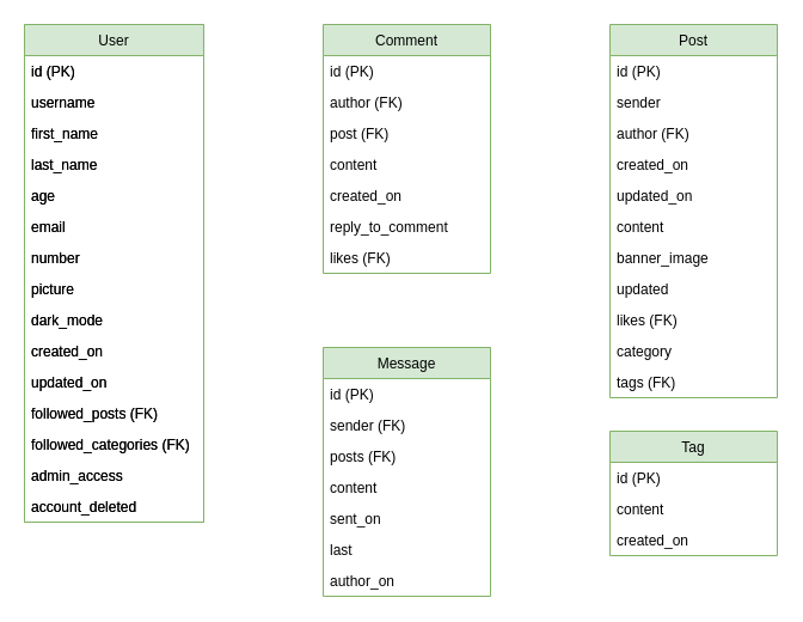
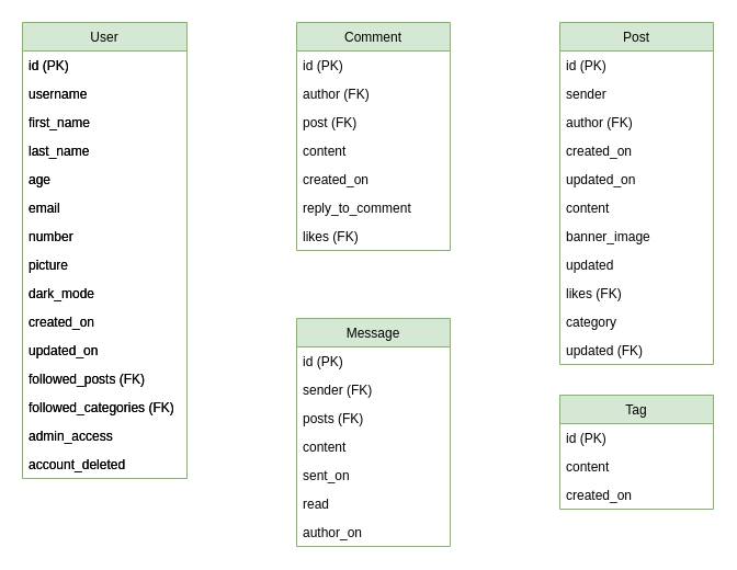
  <mxCell id="0" />
  <mxCell id="1" parent="0" />
  <mxCell id="2" value="User" style="swimlane;fontStyle=0;childLayout=stackLayout;horizontal=1;startSize=26;horizontalStack=0;resizeParent=1;resizeParentMax=0;resizeLast=0;collapsible=1;marginBottom=0;labelBackgroundColor=none;fillColor=#d5e8d4;strokeColor=#82b366;" vertex="1" parent="1"><mxGeometry width="150" height="416" as="geometry" x="20" y="20" /></mxCell>
  <mxCell id="3" value="id (PK)" style="text;strokeColor=none;fillColor=none;align=left;verticalAlign=top;spacingLeft=4;spacingRight=4;overflow=hidden;rotatable=0;points=[[0,0.5],[1,0.5]];portConstraint=eastwest;labelBackgroundColor=none;" vertex="1" parent="2"><mxGeometry y="26" width="150" height="26" as="geometry" /></mxCell>
  <mxCell id="4" value="username" style="text;strokeColor=none;fillColor=none;align=left;verticalAlign=top;spacingLeft=4;spacingRight=4;overflow=hidden;rotatable=0;points=[[0,0.5],[1,0.5]];portConstraint=eastwest;labelBackgroundColor=none;" vertex="1" parent="2"><mxGeometry y="52" width="150" height="26" as="geometry" /></mxCell>
  <mxCell id="5" value="first_name" style="text;strokeColor=none;fillColor=none;align=left;verticalAlign=top;spacingLeft=4;spacingRight=4;overflow=hidden;rotatable=0;points=[[0,0.5],[1,0.5]];portConstraint=eastwest;labelBackgroundColor=none;" vertex="1" parent="2"><mxGeometry y="78" width="150" height="26" as="geometry" /></mxCell>
  <mxCell id="6" value="last_name" style="text;strokeColor=none;fillColor=none;align=left;verticalAlign=top;spacingLeft=4;spacingRight=4;overflow=hidden;rotatable=0;points=[[0,0.5],[1,0.5]];portConstraint=eastwest;labelBackgroundColor=none;" vertex="1" parent="2"><mxGeometry y="104" width="150" height="26" as="geometry" /></mxCell>
  <mxCell id="7" value="age" style="text;strokeColor=none;fillColor=none;align=left;verticalAlign=top;spacingLeft=4;spacingRight=4;overflow=hidden;rotatable=0;points=[[0,0.5],[1,0.5]];portConstraint=eastwest;labelBackgroundColor=none;" vertex="1" parent="2"><mxGeometry y="130" width="150" height="26" as="geometry" /></mxCell>
  <mxCell id="8" value="email" style="text;strokeColor=none;fillColor=none;align=left;verticalAlign=top;spacingLeft=4;spacingRight=4;overflow=hidden;rotatable=0;points=[[0,0.5],[1,0.5]];portConstraint=eastwest;labelBackgroundColor=none;" vertex="1" parent="2"><mxGeometry y="156" width="150" height="26" as="geometry" /></mxCell>
  <mxCell id="9" value="number" style="text;strokeColor=none;fillColor=none;align=left;verticalAlign=top;spacingLeft=4;spacingRight=4;overflow=hidden;rotatable=0;points=[[0,0.5],[1,0.5]];portConstraint=eastwest;labelBackgroundColor=none;" vertex="1" parent="2"><mxGeometry y="182" width="150" height="26" as="geometry" /></mxCell>
  <mxCell id="10" value="picture" style="text;strokeColor=none;fillColor=none;align=left;verticalAlign=top;spacingLeft=4;spacingRight=4;overflow=hidden;rotatable=0;points=[[0,0.5],[1,0.5]];portConstraint=eastwest;labelBackgroundColor=none;" vertex="1" parent="2"><mxGeometry y="208" width="150" height="26" as="geometry" /></mxCell>
  <mxCell id="11" value="dark_mode" style="text;strokeColor=none;fillColor=none;align=left;verticalAlign=top;spacingLeft=4;spacingRight=4;overflow=hidden;rotatable=0;points=[[0,0.5],[1,0.5]];portConstraint=eastwest;labelBackgroundColor=none;" vertex="1" parent="2"><mxGeometry y="234" width="150" height="26" as="geometry" /></mxCell>
  <mxCell id="12" value="created_on" style="text;strokeColor=none;fillColor=none;align=left;verticalAlign=top;spacingLeft=4;spacingRight=4;overflow=hidden;rotatable=0;points=[[0,0.5],[1,0.5]];portConstraint=eastwest;labelBackgroundColor=none;" vertex="1" parent="2"><mxGeometry y="260" width="150" height="26" as="geometry" /></mxCell>
  <mxCell id="13" value="updated_on" style="text;strokeColor=none;fillColor=none;align=left;verticalAlign=top;spacingLeft=4;spacingRight=4;overflow=hidden;rotatable=0;points=[[0,0.5],[1,0.5]];portConstraint=eastwest;labelBackgroundColor=none;" vertex="1" parent="2"><mxGeometry y="286" width="150" height="26" as="geometry" /></mxCell>
  <mxCell id="14" value="followed_posts (FK)" style="text;strokeColor=none;fillColor=none;align=left;verticalAlign=top;spacingLeft=4;spacingRight=4;overflow=hidden;rotatable=0;points=[[0,0.5],[1,0.5]];portConstraint=eastwest;labelBackgroundColor=none;" vertex="1" parent="2"><mxGeometry y="312" width="150" height="26" as="geometry" /></mxCell>
  <mxCell id="15" value="followed_categories (FK)" style="text;strokeColor=none;fillColor=none;align=left;verticalAlign=top;spacingLeft=4;spacingRight=4;overflow=hidden;rotatable=0;points=[[0,0.5],[1,0.5]];portConstraint=eastwest;labelBackgroundColor=none;" vertex="1" parent="2"><mxGeometry y="338" width="150" height="26" as="geometry" /></mxCell>
  <mxCell id="16" value="admin_access" style="text;strokeColor=none;fillColor=none;align=left;verticalAlign=top;spacingLeft=4;spacingRight=4;overflow=hidden;rotatable=0;points=[[0,0.5],[1,0.5]];portConstraint=eastwest;labelBackgroundColor=none;" vertex="1" parent="2"><mxGeometry y="364" width="150" height="26" as="geometry" /></mxCell>
  <mxCell id="17" value="account_deleted" style="text;strokeColor=none;fillColor=none;align=left;verticalAlign=top;spacingLeft=4;spacingRight=4;overflow=hidden;rotatable=0;points=[[0,0.5],[1,0.5]];portConstraint=eastwest;labelBackgroundColor=none;" vertex="1" parent="2"><mxGeometry y="390" width="150" height="26" as="geometry" /></mxCell>
  <mxCell id="18" value="Post" style="swimlane;fontStyle=0;childLayout=stackLayout;horizontal=1;startSize=26;horizontalStack=0;resizeParent=1;resizeParentMax=0;resizeLast=0;collapsible=1;marginBottom=0;labelBackgroundColor=none;fillColor=#d5e8d4;strokeColor=#82b366;" vertex="1" parent="1"><mxGeometry x="510" width="140" height="312" as="geometry" y="20" /></mxCell>
  <mxCell id="19" value="id (PK)" style="text;strokeColor=none;fillColor=none;align=left;verticalAlign=top;spacingLeft=4;spacingRight=4;overflow=hidden;rotatable=0;points=[[0,0.5],[1,0.5]];portConstraint=eastwest;labelBackgroundColor=none;" vertex="1" parent="18"><mxGeometry y="26" width="140" height="26" as="geometry" /></mxCell>
  <mxCell id="20" value="sender" style="text;strokeColor=none;fillColor=none;align=left;verticalAlign=top;spacingLeft=4;spacingRight=4;overflow=hidden;rotatable=0;points=[[0,0.5],[1,0.5]];portConstraint=eastwest;labelBackgroundColor=none;" vertex="1" parent="18"><mxGeometry y="52" width="140" height="26" as="geometry" /></mxCell>
  <mxCell id="21" value="author (FK)" style="text;strokeColor=none;fillColor=none;align=left;verticalAlign=top;spacingLeft=4;spacingRight=4;overflow=hidden;rotatable=0;points=[[0,0.5],[1,0.5]];portConstraint=eastwest;labelBackgroundColor=none;" vertex="1" parent="18"><mxGeometry y="78" width="140" height="26" as="geometry" /></mxCell>
  <mxCell id="22" value="created_on" style="text;strokeColor=none;fillColor=none;align=left;verticalAlign=top;spacingLeft=4;spacingRight=4;overflow=hidden;rotatable=0;points=[[0,0.5],[1,0.5]];portConstraint=eastwest;labelBackgroundColor=none;" vertex="1" parent="18"><mxGeometry y="104" width="140" height="26" as="geometry" /></mxCell>
  <mxCell id="23" value="updated_on" style="text;strokeColor=none;fillColor=none;align=left;verticalAlign=top;spacingLeft=4;spacingRight=4;overflow=hidden;rotatable=0;points=[[0,0.5],[1,0.5]];portConstraint=eastwest;labelBackgroundColor=none;" vertex="1" parent="18"><mxGeometry y="130" width="140" height="26" as="geometry" /></mxCell>
  <mxCell id="24" value="content" style="text;strokeColor=none;fillColor=none;align=left;verticalAlign=top;spacingLeft=4;spacingRight=4;overflow=hidden;rotatable=0;points=[[0,0.5],[1,0.5]];portConstraint=eastwest;labelBackgroundColor=none;" vertex="1" parent="18"><mxGeometry y="156" width="140" height="26" as="geometry" /></mxCell>
  <mxCell id="25" value="banner_image" style="text;strokeColor=none;fillColor=none;align=left;verticalAlign=top;spacingLeft=4;spacingRight=4;overflow=hidden;rotatable=0;points=[[0,0.5],[1,0.5]];portConstraint=eastwest;labelBackgroundColor=none;" vertex="1" parent="18"><mxGeometry y="182" width="140" height="26" as="geometry" /></mxCell>
  <mxCell id="26" value="updated" style="text;strokeColor=none;fillColor=none;align=left;verticalAlign=top;spacingLeft=4;spacingRight=4;overflow=hidden;rotatable=0;points=[[0,0.5],[1,0.5]];portConstraint=eastwest;labelBackgroundColor=none;" vertex="1" parent="18"><mxGeometry y="208" width="140" height="26" as="geometry" /></mxCell>
  <mxCell id="27" value="likes (FK)" style="text;strokeColor=none;fillColor=none;align=left;verticalAlign=top;spacingLeft=4;spacingRight=4;overflow=hidden;rotatable=0;points=[[0,0.5],[1,0.5]];portConstraint=eastwest;labelBackgroundColor=none;" vertex="1" parent="18"><mxGeometry y="234" width="140" height="26" as="geometry" /></mxCell>
  <mxCell id="28" value="category" style="text;strokeColor=none;fillColor=none;align=left;verticalAlign=top;spacingLeft=4;spacingRight=4;overflow=hidden;rotatable=0;points=[[0,0.5],[1,0.5]];portConstraint=eastwest;labelBackgroundColor=none;" vertex="1" parent="18"><mxGeometry y="260" width="140" height="26" as="geometry" /></mxCell>
- <mxCell id="29" value="tags (FK)" style="text;strokeColor=none;fillColor=none;align=left;verticalAlign=top;spacingLeft=4;spacingRight=4;overflow=hidden;rotatable=0;points=[[0,0.5],[1,0.5]];portConstraint=eastwest;labelBackgroundColor=none;" vertex="1" parent="18"><mxGeometry y="286" width="140" height="26" as="geometry" /></mxCell>
+ <mxCell id="29" value="updated (FK)" style="text;strokeColor=none;fillColor=none;align=left;verticalAlign=top;spacingLeft=4;spacingRight=4;overflow=hidden;rotatable=0;points=[[0,0.5],[1,0.5]];portConstraint=eastwest;labelBackgroundColor=none;" vertex="1" parent="18"><mxGeometry y="286" width="140" height="26" as="geometry" /></mxCell>
  <mxCell id="30" value="Comment" style="swimlane;fontStyle=0;childLayout=stackLayout;horizontal=1;startSize=26;horizontalStack=0;resizeParent=1;resizeParentMax=0;resizeLast=0;collapsible=1;marginBottom=0;labelBackgroundColor=none;fillColor=#d5e8d4;strokeColor=#82b366;" vertex="1" parent="1"><mxGeometry x="270" width="140" height="208" as="geometry" y="20" /></mxCell>
  <mxCell id="31" value="id (PK)" style="text;strokeColor=none;fillColor=none;align=left;verticalAlign=top;spacingLeft=4;spacingRight=4;overflow=hidden;rotatable=0;points=[[0,0.5],[1,0.5]];portConstraint=eastwest;labelBackgroundColor=none;" vertex="1" parent="30"><mxGeometry y="26" width="140" height="26" as="geometry" /></mxCell>
  <mxCell id="32" value="author (FK)" style="text;strokeColor=none;fillColor=none;align=left;verticalAlign=top;spacingLeft=4;spacingRight=4;overflow=hidden;rotatable=0;points=[[0,0.5],[1,0.5]];portConstraint=eastwest;labelBackgroundColor=none;" vertex="1" parent="30"><mxGeometry y="52" width="140" height="26" as="geometry" /></mxCell>
  <mxCell id="33" value="post (FK)" style="text;strokeColor=none;fillColor=none;align=left;verticalAlign=top;spacingLeft=4;spacingRight=4;overflow=hidden;rotatable=0;points=[[0,0.5],[1,0.5]];portConstraint=eastwest;labelBackgroundColor=none;" vertex="1" parent="30"><mxGeometry y="78" width="140" height="26" as="geometry" /></mxCell>
  <mxCell id="34" value="content" style="text;strokeColor=none;fillColor=none;align=left;verticalAlign=top;spacingLeft=4;spacingRight=4;overflow=hidden;rotatable=0;points=[[0,0.5],[1,0.5]];portConstraint=eastwest;labelBackgroundColor=none;" vertex="1" parent="30"><mxGeometry y="104" width="140" height="26" as="geometry" /></mxCell>
  <mxCell id="35" value="created_on" style="text;strokeColor=none;fillColor=none;align=left;verticalAlign=top;spacingLeft=4;spacingRight=4;overflow=hidden;rotatable=0;points=[[0,0.5],[1,0.5]];portConstraint=eastwest;labelBackgroundColor=none;" vertex="1" parent="30"><mxGeometry y="130" width="140" height="26" as="geometry" /></mxCell>
  <mxCell id="36" value="reply_to_comment" style="text;strokeColor=none;fillColor=none;align=left;verticalAlign=top;spacingLeft=4;spacingRight=4;overflow=hidden;rotatable=0;points=[[0,0.5],[1,0.5]];portConstraint=eastwest;labelBackgroundColor=none;" vertex="1" parent="30"><mxGeometry y="156" width="140" height="26" as="geometry" /></mxCell>
  <mxCell id="37" value="likes (FK)" style="text;strokeColor=none;fillColor=none;align=left;verticalAlign=top;spacingLeft=4;spacingRight=4;overflow=hidden;rotatable=0;points=[[0,0.5],[1,0.5]];portConstraint=eastwest;labelBackgroundColor=none;" vertex="1" parent="30"><mxGeometry y="182" width="140" height="26" as="geometry" /></mxCell>
  <mxCell id="38" value="Message" style="swimlane;fontStyle=0;childLayout=stackLayout;horizontal=1;startSize=26;horizontalStack=0;resizeParent=1;resizeParentMax=0;resizeLast=0;collapsible=1;marginBottom=0;labelBackgroundColor=none;fillColor=#d5e8d4;strokeColor=#82b366;" vertex="1" parent="1"><mxGeometry x="270" y="290" width="140" height="208" as="geometry" /></mxCell>
  <mxCell id="39" value="id (PK)" style="text;strokeColor=none;fillColor=none;align=left;verticalAlign=top;spacingLeft=4;spacingRight=4;overflow=hidden;rotatable=0;points=[[0,0.5],[1,0.5]];portConstraint=eastwest;labelBackgroundColor=none;" vertex="1" parent="38"><mxGeometry y="26" width="140" height="26" as="geometry" /></mxCell>
  <mxCell id="40" value="sender (FK)" style="text;strokeColor=none;fillColor=none;align=left;verticalAlign=top;spacingLeft=4;spacingRight=4;overflow=hidden;rotatable=0;points=[[0,0.5],[1,0.5]];portConstraint=eastwest;labelBackgroundColor=none;" vertex="1" parent="38"><mxGeometry y="52" width="140" height="26" as="geometry" /></mxCell>
  <mxCell id="41" value="posts (FK)" style="text;strokeColor=none;fillColor=none;align=left;verticalAlign=top;spacingLeft=4;spacingRight=4;overflow=hidden;rotatable=0;points=[[0,0.5],[1,0.5]];portConstraint=eastwest;labelBackgroundColor=none;" vertex="1" parent="38"><mxGeometry y="78" width="140" height="26" as="geometry" /></mxCell>
  <mxCell id="42" value="content" style="text;strokeColor=none;fillColor=none;align=left;verticalAlign=top;spacingLeft=4;spacingRight=4;overflow=hidden;rotatable=0;points=[[0,0.5],[1,0.5]];portConstraint=eastwest;labelBackgroundColor=none;" vertex="1" parent="38"><mxGeometry y="104" width="140" height="26" as="geometry" /></mxCell>
  <mxCell id="43" value="sent_on" style="text;strokeColor=none;fillColor=none;align=left;verticalAlign=top;spacingLeft=4;spacingRight=4;overflow=hidden;rotatable=0;points=[[0,0.5],[1,0.5]];portConstraint=eastwest;labelBackgroundColor=none;" vertex="1" parent="38"><mxGeometry y="130" width="140" height="26" as="geometry" /></mxCell>
- <mxCell id="44" value="last" style="text;strokeColor=none;fillColor=none;align=left;verticalAlign=top;spacingLeft=4;spacingRight=4;overflow=hidden;rotatable=0;points=[[0,0.5],[1,0.5]];portConstraint=eastwest;labelBackgroundColor=none;" vertex="1" parent="38"><mxGeometry y="156" width="140" height="26" as="geometry" /></mxCell>
+ <mxCell id="44" value="read" style="text;strokeColor=none;fillColor=none;align=left;verticalAlign=top;spacingLeft=4;spacingRight=4;overflow=hidden;rotatable=0;points=[[0,0.5],[1,0.5]];portConstraint=eastwest;labelBackgroundColor=none;" vertex="1" parent="38"><mxGeometry y="156" width="140" height="26" as="geometry" /></mxCell>
  <mxCell id="45" value="author_on" style="text;strokeColor=none;fillColor=none;align=left;verticalAlign=top;spacingLeft=4;spacingRight=4;overflow=hidden;rotatable=0;points=[[0,0.5],[1,0.5]];portConstraint=eastwest;labelBackgroundColor=none;" vertex="1" parent="38"><mxGeometry y="182" width="140" height="26" as="geometry" /></mxCell>
  <mxCell id="46" value="Tag" style="swimlane;fontStyle=0;childLayout=stackLayout;horizontal=1;startSize=26;horizontalStack=0;resizeParent=1;resizeParentMax=0;resizeLast=0;collapsible=1;marginBottom=0;labelBackgroundColor=none;fillColor=#d5e8d4;strokeColor=#82b366;" vertex="1" parent="1"><mxGeometry x="510" y="360" width="140" height="104" as="geometry" /></mxCell>
  <mxCell id="47" value="id (PK)" style="text;strokeColor=none;fillColor=none;align=left;verticalAlign=top;spacingLeft=4;spacingRight=4;overflow=hidden;rotatable=0;points=[[0,0.5],[1,0.5]];portConstraint=eastwest;labelBackgroundColor=none;" vertex="1" parent="46"><mxGeometry y="26" width="140" height="26" as="geometry" /></mxCell>
  <mxCell id="48" value="content" style="text;strokeColor=none;fillColor=none;align=left;verticalAlign=top;spacingLeft=4;spacingRight=4;overflow=hidden;rotatable=0;points=[[0,0.5],[1,0.5]];portConstraint=eastwest;labelBackgroundColor=none;" vertex="1" parent="46"><mxGeometry y="52" width="140" height="26" as="geometry" /></mxCell>
  <mxCell id="49" value="created_on" style="text;strokeColor=none;fillColor=none;align=left;verticalAlign=top;spacingLeft=4;spacingRight=4;overflow=hidden;rotatable=0;points=[[0,0.5],[1,0.5]];portConstraint=eastwest;labelBackgroundColor=none;" vertex="1" parent="46"><mxGeometry y="78" width="140" height="26" as="geometry" /></mxCell>
  <mxCell id="50" value="User" style="swimlane;fontStyle=0;childLayout=stackLayout;horizontal=1;startSize=26;horizontalStack=0;resizeParent=1;resizeParentMax=0;resizeLast=0;collapsible=1;marginBottom=0;labelBackgroundColor=none;fillColor=#d5e8d4;strokeColor=#82b366;" vertex="1" parent="1"><mxGeometry width="150" height="416" as="geometry" x="20" y="20" /></mxCell>
  <mxCell id="51" value="id (PK)" style="text;strokeColor=none;fillColor=none;align=left;verticalAlign=top;spacingLeft=4;spacingRight=4;overflow=hidden;rotatable=0;points=[[0,0.5],[1,0.5]];portConstraint=eastwest;labelBackgroundColor=none;" vertex="1" parent="50"><mxGeometry y="26" width="150" height="26" as="geometry" /></mxCell>
  <mxCell id="52" value="username" style="text;strokeColor=none;fillColor=none;align=left;verticalAlign=top;spacingLeft=4;spacingRight=4;overflow=hidden;rotatable=0;points=[[0,0.5],[1,0.5]];portConstraint=eastwest;labelBackgroundColor=none;" vertex="1" parent="50"><mxGeometry y="52" width="150" height="26" as="geometry" /></mxCell>
  <mxCell id="53" value="first_name" style="text;strokeColor=none;fillColor=none;align=left;verticalAlign=top;spacingLeft=4;spacingRight=4;overflow=hidden;rotatable=0;points=[[0,0.5],[1,0.5]];portConstraint=eastwest;labelBackgroundColor=none;" vertex="1" parent="50"><mxGeometry y="78" width="150" height="26" as="geometry" /></mxCell>
  <mxCell id="54" value="last_name" style="text;strokeColor=none;fillColor=none;align=left;verticalAlign=top;spacingLeft=4;spacingRight=4;overflow=hidden;rotatable=0;points=[[0,0.5],[1,0.5]];portConstraint=eastwest;labelBackgroundColor=none;" vertex="1" parent="50"><mxGeometry y="104" width="150" height="26" as="geometry" /></mxCell>
  <mxCell id="55" value="age" style="text;strokeColor=none;fillColor=none;align=left;verticalAlign=top;spacingLeft=4;spacingRight=4;overflow=hidden;rotatable=0;points=[[0,0.5],[1,0.5]];portConstraint=eastwest;labelBackgroundColor=none;" vertex="1" parent="50"><mxGeometry y="130" width="150" height="26" as="geometry" /></mxCell>
  <mxCell id="56" value="email" style="text;strokeColor=none;fillColor=none;align=left;verticalAlign=top;spacingLeft=4;spacingRight=4;overflow=hidden;rotatable=0;points=[[0,0.5],[1,0.5]];portConstraint=eastwest;labelBackgroundColor=none;" vertex="1" parent="50"><mxGeometry y="156" width="150" height="26" as="geometry" /></mxCell>
  <mxCell id="57" value="number" style="text;strokeColor=none;fillColor=none;align=left;verticalAlign=top;spacingLeft=4;spacingRight=4;overflow=hidden;rotatable=0;points=[[0,0.5],[1,0.5]];portConstraint=eastwest;labelBackgroundColor=none;" vertex="1" parent="50"><mxGeometry y="182" width="150" height="26" as="geometry" /></mxCell>
  <mxCell id="58" value="picture" style="text;strokeColor=none;fillColor=none;align=left;verticalAlign=top;spacingLeft=4;spacingRight=4;overflow=hidden;rotatable=0;points=[[0,0.5],[1,0.5]];portConstraint=eastwest;labelBackgroundColor=none;" vertex="1" parent="50"><mxGeometry y="208" width="150" height="26" as="geometry" /></mxCell>
  <mxCell id="59" value="dark_mode" style="text;strokeColor=none;fillColor=none;align=left;verticalAlign=top;spacingLeft=4;spacingRight=4;overflow=hidden;rotatable=0;points=[[0,0.5],[1,0.5]];portConstraint=eastwest;labelBackgroundColor=none;" vertex="1" parent="50"><mxGeometry y="234" width="150" height="26" as="geometry" /></mxCell>
  <mxCell id="60" value="created_on" style="text;strokeColor=none;fillColor=none;align=left;verticalAlign=top;spacingLeft=4;spacingRight=4;overflow=hidden;rotatable=0;points=[[0,0.5],[1,0.5]];portConstraint=eastwest;labelBackgroundColor=none;" vertex="1" parent="50"><mxGeometry y="260" width="150" height="26" as="geometry" /></mxCell>
  <mxCell id="61" value="updated_on" style="text;strokeColor=none;fillColor=none;align=left;verticalAlign=top;spacingLeft=4;spacingRight=4;overflow=hidden;rotatable=0;points=[[0,0.5],[1,0.5]];portConstraint=eastwest;labelBackgroundColor=none;" vertex="1" parent="50"><mxGeometry y="286" width="150" height="26" as="geometry" /></mxCell>
  <mxCell id="62" value="followed_posts (FK)" style="text;strokeColor=none;fillColor=none;align=left;verticalAlign=top;spacingLeft=4;spacingRight=4;overflow=hidden;rotatable=0;points=[[0,0.5],[1,0.5]];portConstraint=eastwest;labelBackgroundColor=none;" vertex="1" parent="50"><mxGeometry y="312" width="150" height="26" as="geometry" /></mxCell>
  <mxCell id="63" value="followed_categories (FK)" style="text;strokeColor=none;fillColor=none;align=left;verticalAlign=top;spacingLeft=4;spacingRight=4;overflow=hidden;rotatable=0;points=[[0,0.5],[1,0.5]];portConstraint=eastwest;labelBackgroundColor=none;" vertex="1" parent="50"><mxGeometry y="338" width="150" height="26" as="geometry" /></mxCell>
  <mxCell id="64" value="admin_access" style="text;strokeColor=none;fillColor=none;align=left;verticalAlign=top;spacingLeft=4;spacingRight=4;overflow=hidden;rotatable=0;points=[[0,0.5],[1,0.5]];portConstraint=eastwest;labelBackgroundColor=none;" vertex="1" parent="50"><mxGeometry y="364" width="150" height="26" as="geometry" /></mxCell>
  <mxCell id="65" value="account_deleted" style="text;strokeColor=none;fillColor=none;align=left;verticalAlign=top;spacingLeft=4;spacingRight=4;overflow=hidden;rotatable=0;points=[[0,0.5],[1,0.5]];portConstraint=eastwest;labelBackgroundColor=none;" vertex="1" parent="50"><mxGeometry y="390" width="150" height="26" as="geometry" /></mxCell>
